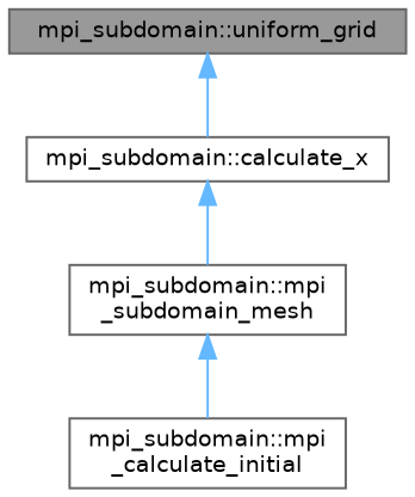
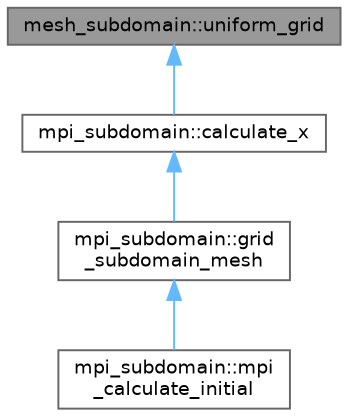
  digraph {
    rankdir=TB
    node [color=grey40 fillcolor=white fontname=Helvetica fontsize=10 shape=box style=filled]
    edge [color=steelblue1 dir=back fontname=Helvetica fontsize=10 labelfontname=Helvetica labelfontsize=10 style=solid]
-   n1 [color=gray40 fillcolor=grey60 fontcolor=black height=0.2 label="mpi_subdomain::uniform_grid" width=0.4]
+   n1 [color=gray40 fillcolor=grey60 fontcolor=black height=0.2 label="mesh_subdomain::uniform_grid" width=0.4]
    n2 [height=0.2 label="mpi_subdomain::calculate_x" width=0.4]
-   n3 [height=0.2 label="mpi_subdomain::mpi\l_subdomain_mesh" width=0.4]
+   n3 [height=0.2 label="mpi_subdomain::grid\l_subdomain_mesh" width=0.4]
    n4 [height=0.2 label="mpi_subdomain::mpi\l_calculate_initial" width=0.4]
    n1 -> n2
    n2 -> n3
    n3 -> n4
  }
